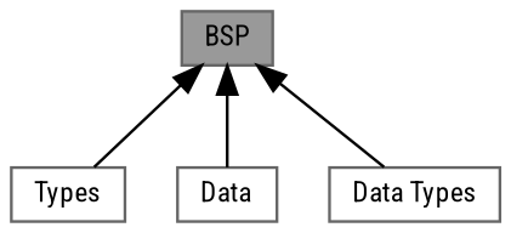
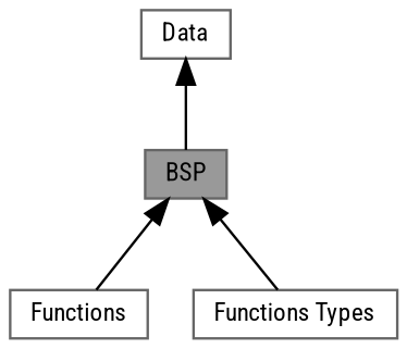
  digraph {
    fontname="Roboto Condensed"
    rankdir=TB
    node [color=grey40 fillcolor=white fontname="Roboto Condensed" fontsize=10 shape=box style=filled]
    edge [dir=back fontname="Roboto Condensed" fontsize=10 labelfontname=FreeSans labelfontsize=10 shape=plaintext style=solid]
-   n1 [height=0.2 label=Types width=0.4]
+   n1 [height=0.2 label=Functions width=0.4]
    n2 [height=0.2 label=Data width=0.4]
-   n3 [height=0.2 label="Data Types" width=0.4]
+   n3 [height=0.2 label="Functions Types" width=0.4]
    n4 [color=gray40 fillcolor=grey60 fontcolor=black height=0.2 label=BSP width=0.4]
    n4 -> n1
-   n4 -> n2
+   n2 -> n4
    n4 -> n3
  }
